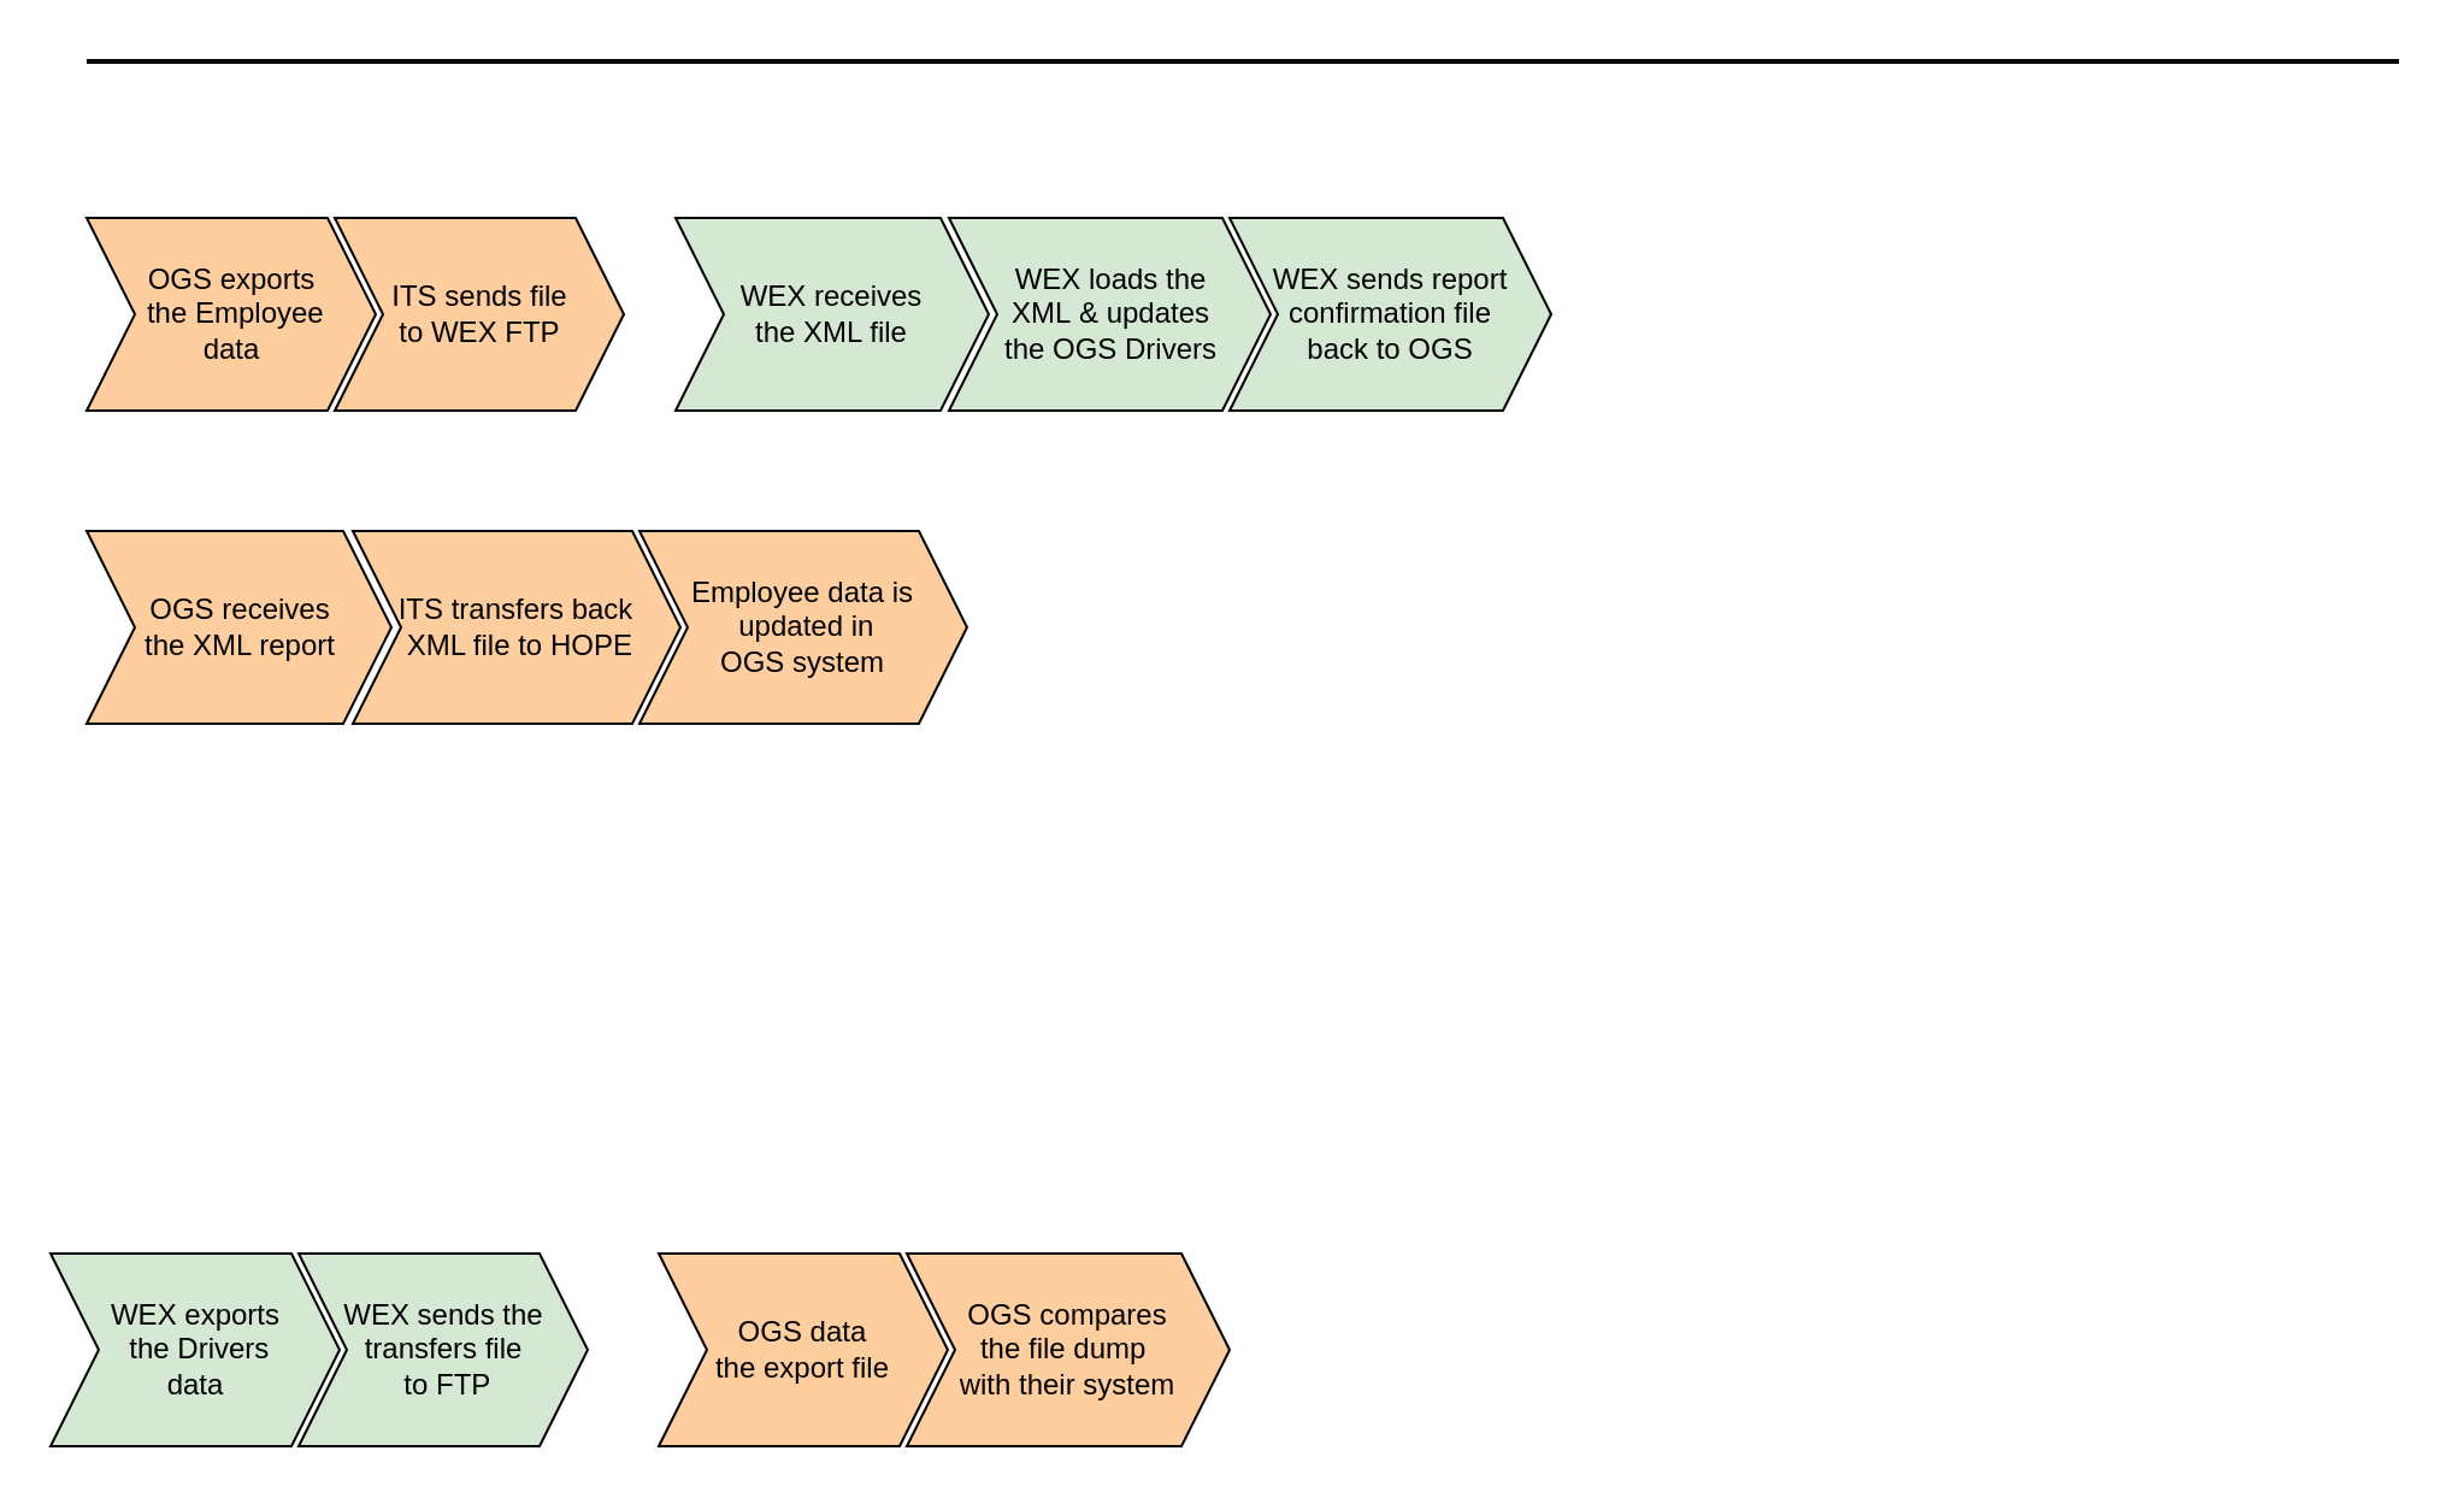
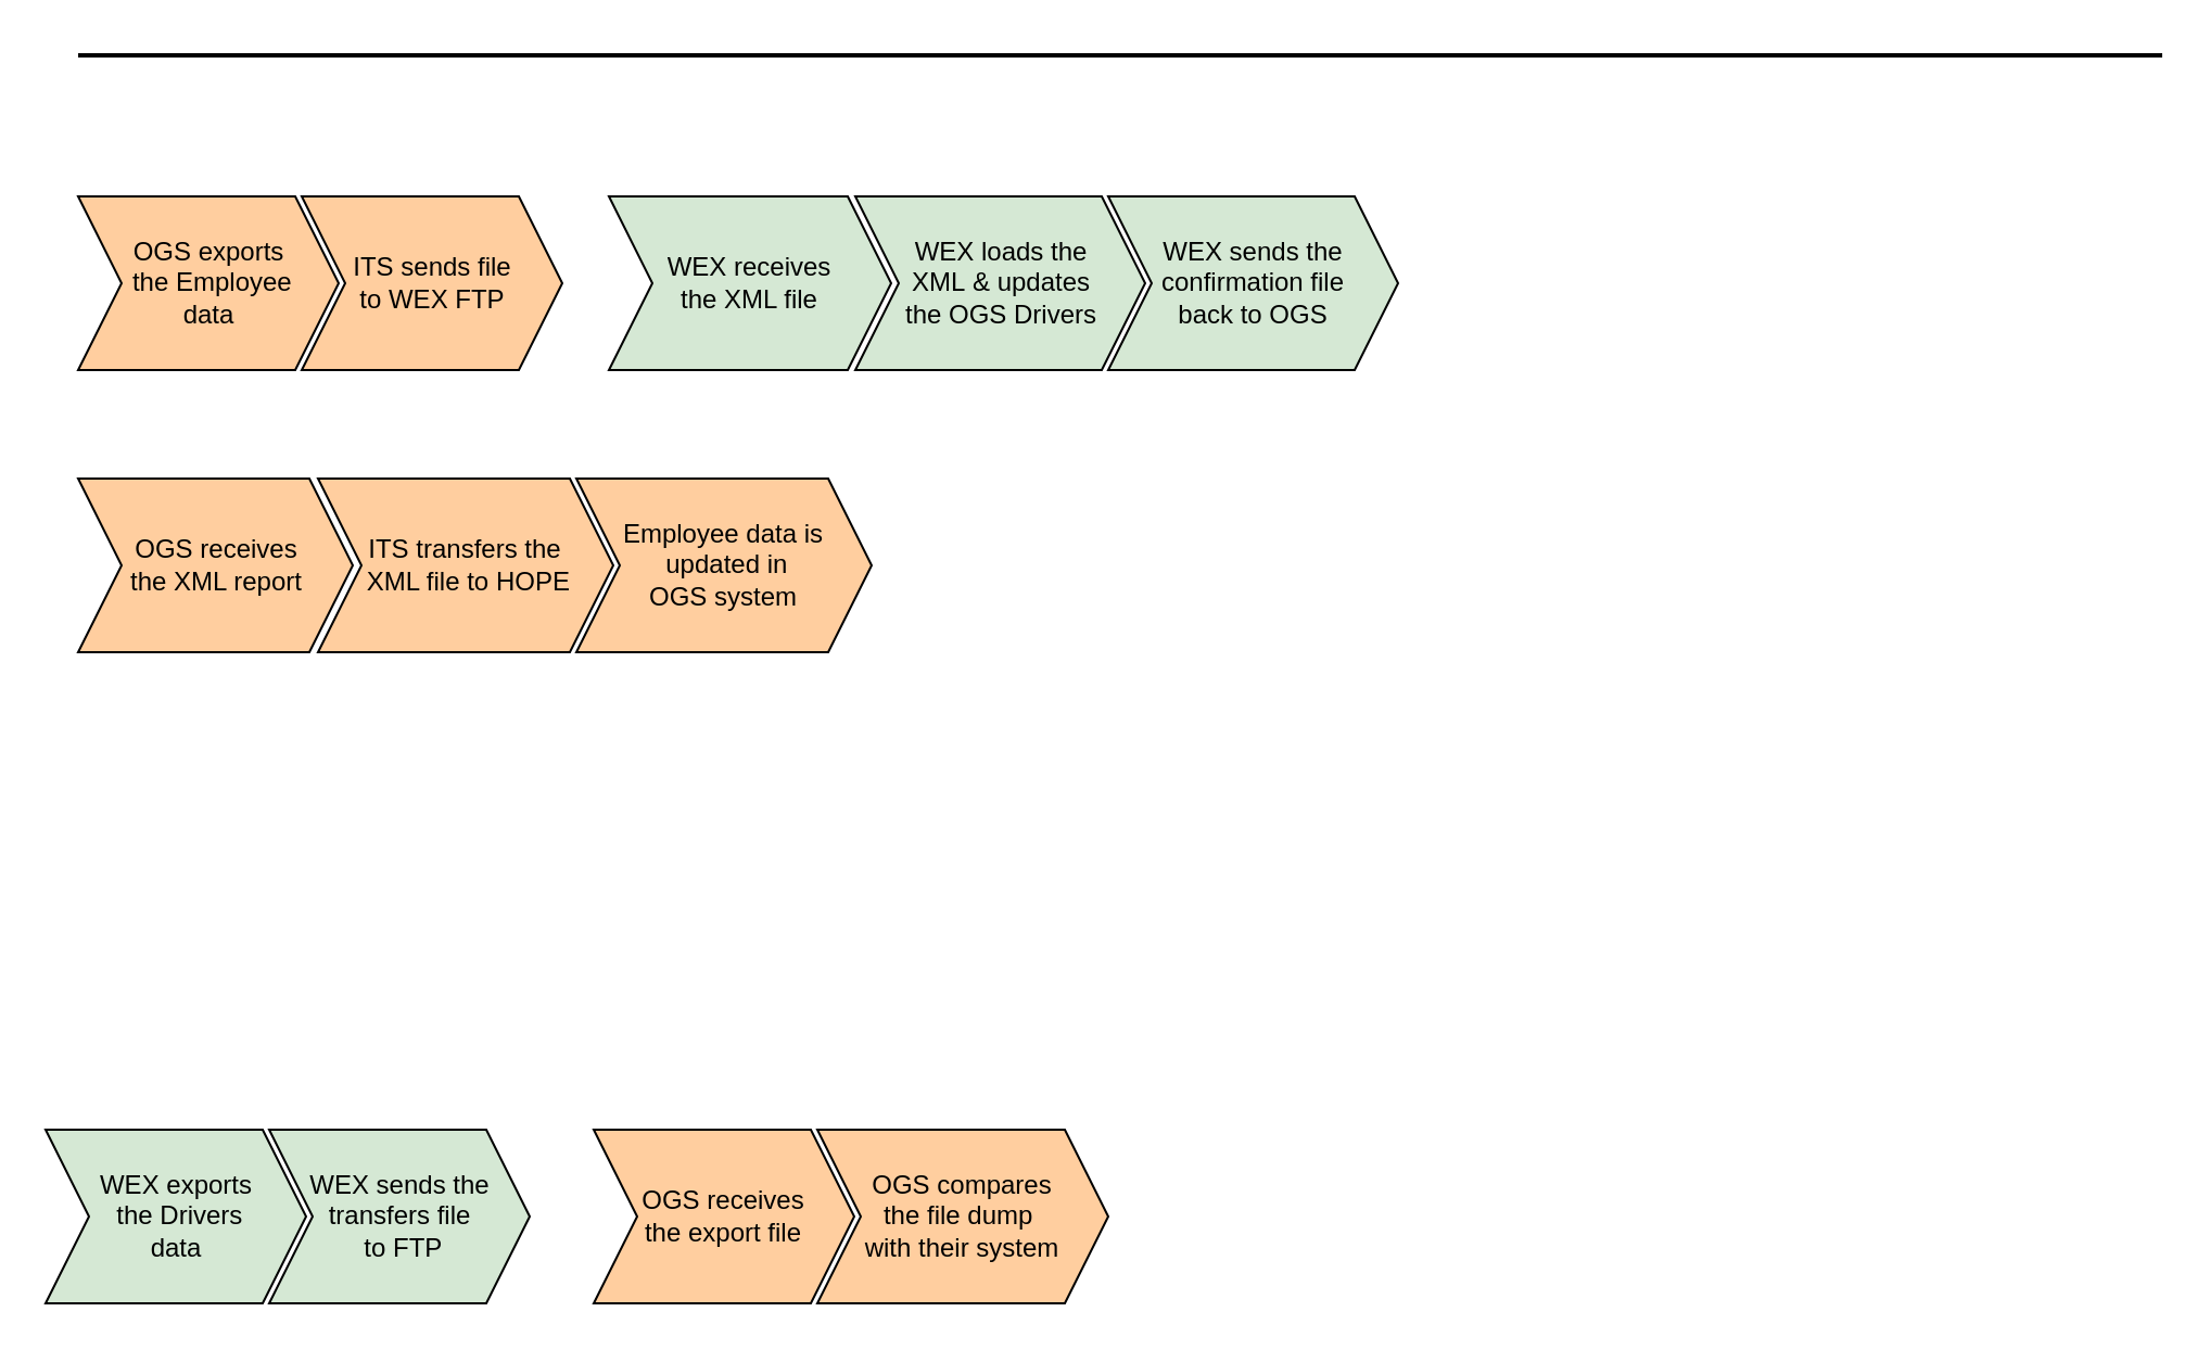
  <mxCell id="0" />
  <mxCell id="1" parent="0" />
  <mxCell id="2" value="" style="line;strokeWidth=2;html=1;fontSize=20;fontColor=#4D4D4D;" parent="1" vertex="1"><mxGeometry x="35.5" y="20" width="960" height="10" as="geometry" /></mxCell>
  <mxCell id="3" value="OGS exports&lt;br&gt;&amp;nbsp;the Employee&lt;br&gt;data" style="shape=step;perimeter=stepPerimeter;whiteSpace=wrap;html=1;fixedSize=1;fillColor=#FFCE9F;" parent="1" vertex="1"><mxGeometry x="35.5" y="90" width="120" height="80" as="geometry" /></mxCell>
  <mxCell id="4" value="ITS sends file &lt;br&gt;to WEX FTP" style="shape=step;perimeter=stepPerimeter;whiteSpace=wrap;html=1;fixedSize=1;fillColor=#FFCE9F;" parent="1" vertex="1"><mxGeometry x="138.5" y="90" width="120" height="80" as="geometry" /></mxCell>
  <mxCell id="5" value="WEX receives &lt;br&gt;the XML file" style="shape=step;perimeter=stepPerimeter;whiteSpace=wrap;html=1;fixedSize=1;fillColor=#D5E8D4;" parent="1" vertex="1"><mxGeometry x="280" y="90" width="130" height="80" as="geometry" /></mxCell>
  <mxCell id="6" value="WEX loads the &lt;br&gt;XML&amp;nbsp;&amp;amp; updates&lt;br&gt;the OGS Drivers" style="shape=step;perimeter=stepPerimeter;whiteSpace=wrap;html=1;fixedSize=1;fillColor=#D5E8D4;" parent="1" vertex="1"><mxGeometry x="393.5" y="90" width="133.5" height="80" as="geometry" /></mxCell>
- <mxCell id="7" value="WEX sends report confirmation file&lt;br&gt;back to OGS" style="shape=step;perimeter=stepPerimeter;whiteSpace=wrap;html=1;fixedSize=1;fillColor=#D5E8D4;" parent="1" vertex="1"><mxGeometry x="510" y="90" width="133.5" height="80" as="geometry" /></mxCell>
+ <mxCell id="7" value="WEX sends the confirmation file&lt;br&gt;back to OGS" style="shape=step;perimeter=stepPerimeter;whiteSpace=wrap;html=1;fixedSize=1;fillColor=#D5E8D4;" parent="1" vertex="1"><mxGeometry x="510" y="90" width="133.5" height="80" as="geometry" /></mxCell>
  <mxCell id="8" value="OGS receives &lt;br&gt;the XML report" style="shape=step;perimeter=stepPerimeter;whiteSpace=wrap;html=1;fixedSize=1;fillColor=#FFCE9F;" parent="1" vertex="1"><mxGeometry x="35.5" y="220" width="126.5" height="80" as="geometry" /></mxCell>
- <mxCell id="9" value="ITS transfers back&lt;br&gt;&amp;nbsp;XML file to HOPE" style="shape=step;perimeter=stepPerimeter;whiteSpace=wrap;html=1;fixedSize=1;fillColor=#FFCE9F;" parent="1" vertex="1"><mxGeometry x="146" y="220" width="136" height="80" as="geometry" /></mxCell>
+ <mxCell id="9" value="ITS transfers the&lt;br&gt;&amp;nbsp;XML file to HOPE" style="shape=step;perimeter=stepPerimeter;whiteSpace=wrap;html=1;fixedSize=1;fillColor=#FFCE9F;" parent="1" vertex="1"><mxGeometry x="146" y="220" width="136" height="80" as="geometry" /></mxCell>
  <mxCell id="10" value="Employee data is&lt;br&gt;&amp;nbsp;updated in &lt;br&gt;OGS system" style="shape=step;perimeter=stepPerimeter;whiteSpace=wrap;html=1;fixedSize=1;fillColor=#FFCE9F;" parent="1" vertex="1"><mxGeometry x="265" y="220" width="136" height="80" as="geometry" /></mxCell>
  <mxCell id="11" value="WEX exports&lt;br&gt;&amp;nbsp;the Drivers&lt;br&gt;data" style="shape=step;perimeter=stepPerimeter;whiteSpace=wrap;html=1;fixedSize=1;fillColor=#D5E8D4;" parent="1" vertex="1"><mxGeometry x="20.5" y="520" width="120" height="80" as="geometry" /></mxCell>
  <mxCell id="12" value="WEX sends the&lt;br&gt;transfers file&lt;br&gt;&amp;nbsp;to FTP" style="shape=step;perimeter=stepPerimeter;whiteSpace=wrap;html=1;fixedSize=1;fillColor=#D5E8D4;" parent="1" vertex="1"><mxGeometry x="123.5" y="520" width="120" height="80" as="geometry" /></mxCell>
- <mxCell id="13" value="OGS data&lt;br&gt;the export file" style="shape=step;perimeter=stepPerimeter;whiteSpace=wrap;html=1;fixedSize=1;fillColor=#FFCE9F;" parent="1" vertex="1"><mxGeometry x="273" y="520" width="120" height="80" as="geometry" /></mxCell>
+ <mxCell id="13" value="OGS receives&lt;br&gt;the export file" style="shape=step;perimeter=stepPerimeter;whiteSpace=wrap;html=1;fixedSize=1;fillColor=#FFCE9F;" parent="1" vertex="1"><mxGeometry x="273" y="520" width="120" height="80" as="geometry" /></mxCell>
  <mxCell id="14" value="OGS compares&lt;br&gt;the file dump&amp;nbsp;&lt;br&gt;with their system" style="shape=step;perimeter=stepPerimeter;whiteSpace=wrap;html=1;fixedSize=1;fillColor=#FFCE9F;" parent="1" vertex="1"><mxGeometry x="376" y="520" width="134" height="80" as="geometry" /></mxCell>
